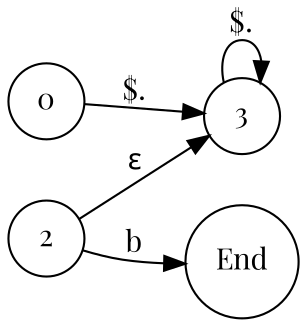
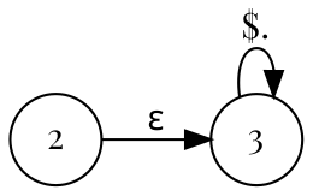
  digraph {
    fontname="Playfair Display"
    labelloc=t
    rankdir=LR
    node [fontname="Playfair Display" shape=circle]
    edge [arrowhead=normal arrowtail=dot fontname="Playfair Display"]
-   0
    3
-   n3 [label=End]
    2
-   0 -> 3 [label="$."]
    3 -> 3 [label="$."]
    2 -> 3 [label=<&epsilon;>]
-   2 -> n3 [label=b]
  }
